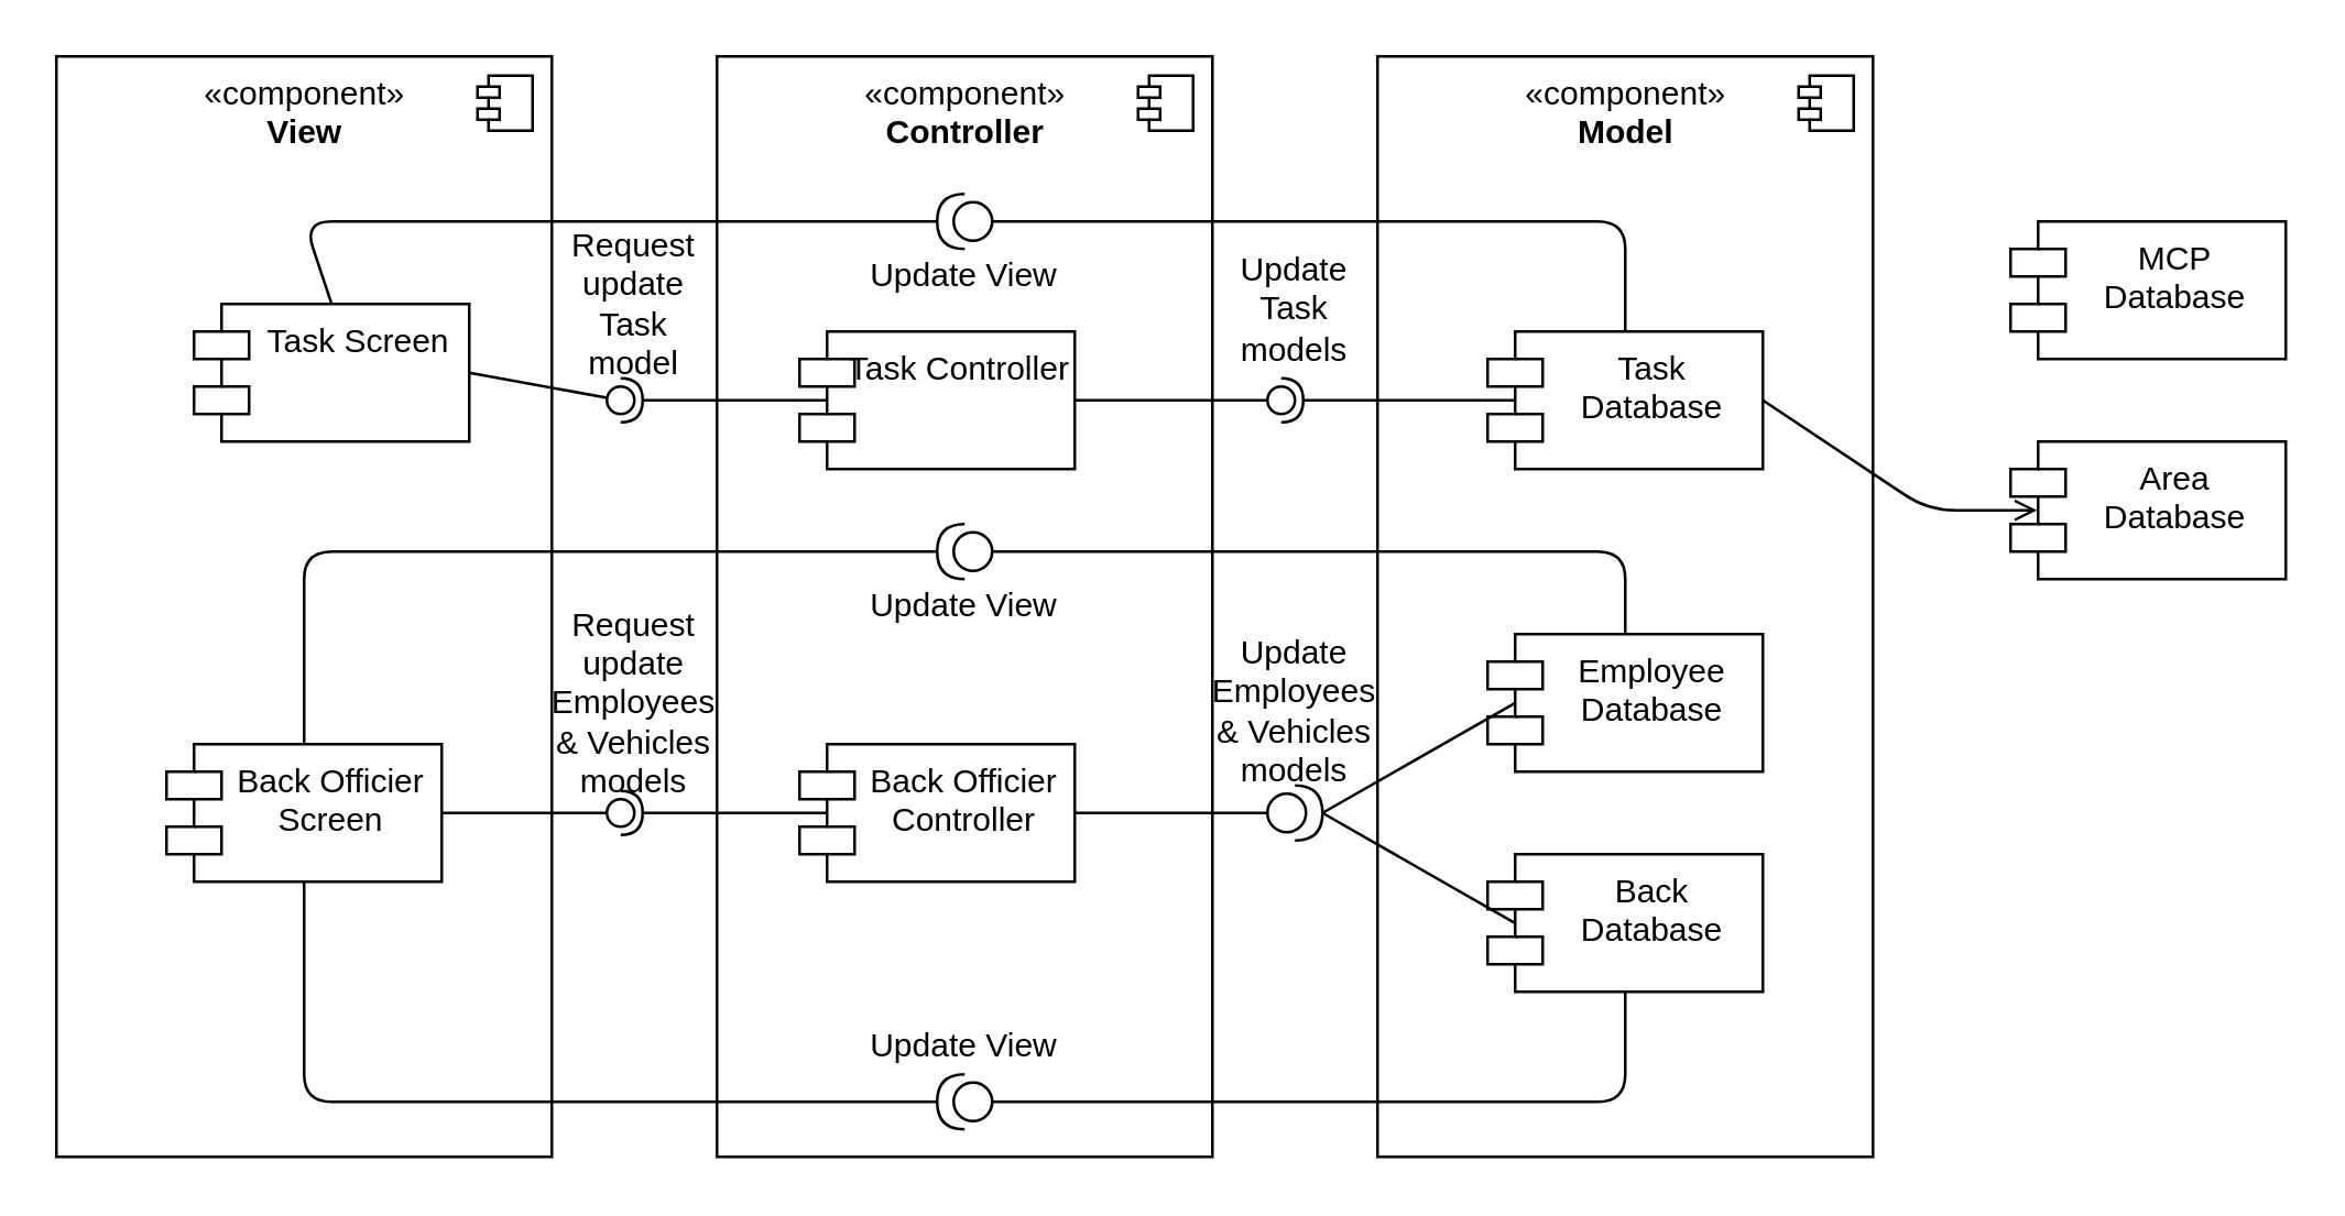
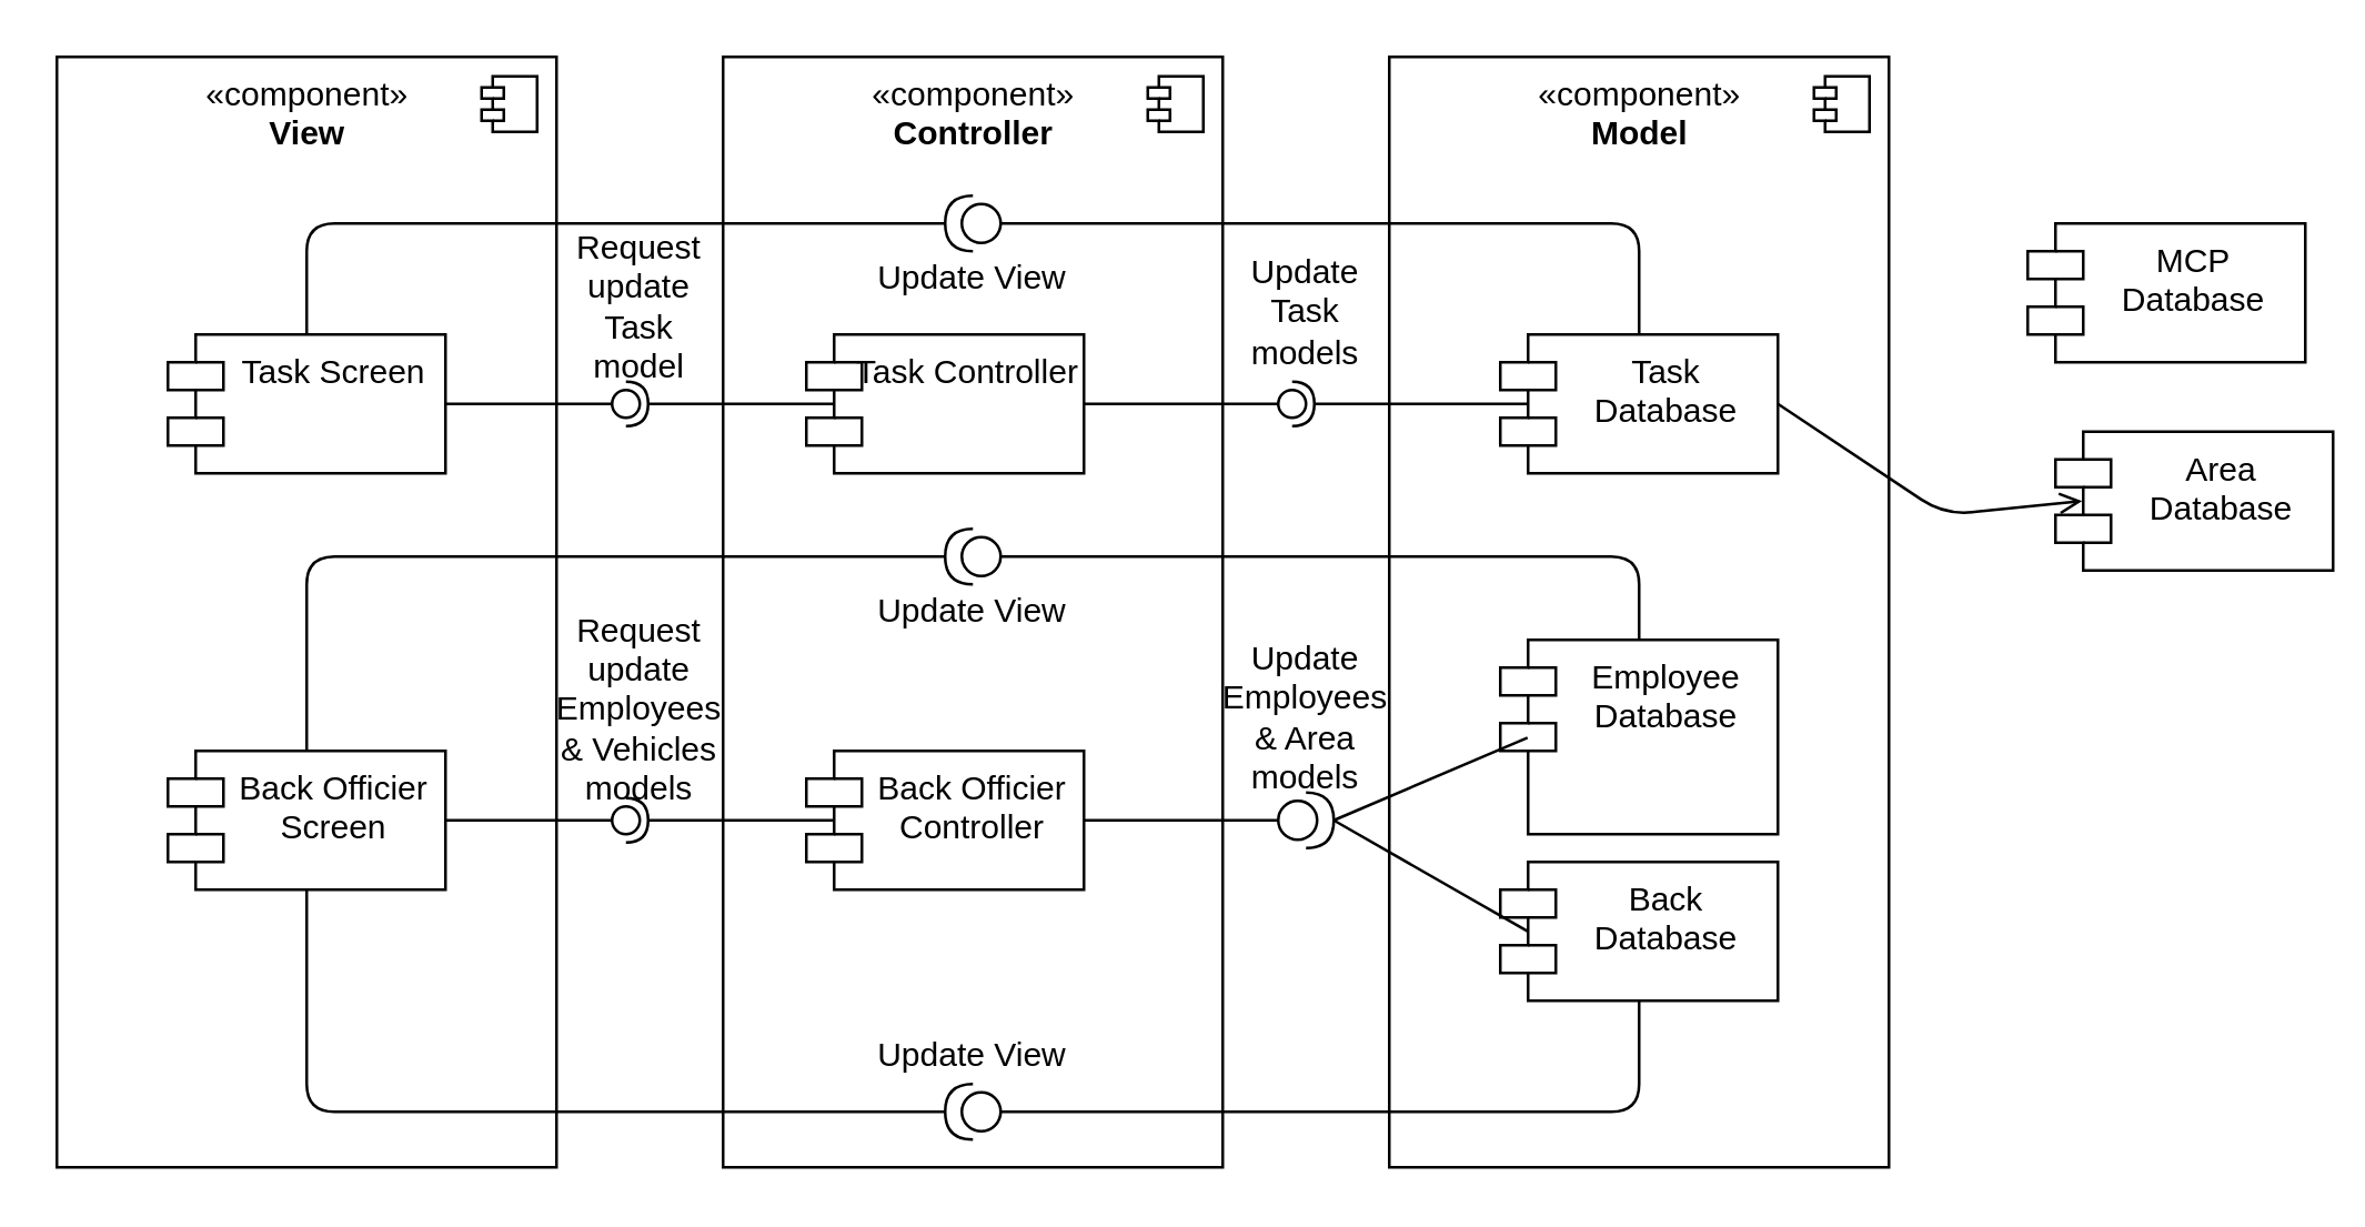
  <mxCell id="0" />
  <mxCell id="1" parent="0" />
  <mxCell id="2" value="Request update Employees &amp;amp; Vehicles models" style="text;html=1;strokeColor=none;fillColor=none;align=center;verticalAlign=middle;whiteSpace=wrap;rounded=0;" parent="1" vertex="1"><mxGeometry x="200" y="215" width="60" height="80" as="geometry" /></mxCell>
  <mxCell id="3" value="«component»&lt;br&gt;&lt;b&gt;Model&lt;br&gt;&lt;br&gt;&lt;/b&gt;" style="html=1;dropTarget=0;verticalAlign=top;" parent="1" vertex="1"><mxGeometry x="500" y="20" width="180" height="400" as="geometry" /></mxCell>
  <mxCell id="4" value="" style="shape=module;jettyWidth=8;jettyHeight=4;" parent="3" vertex="1"><mxGeometry x="1" width="20" height="20" relative="1" as="geometry"><mxPoint x="-27" y="7" as="offset" /></mxGeometry></mxCell>
  <mxCell id="5" value="«component»&lt;br&gt;&lt;b&gt;Controller&lt;/b&gt;" style="html=1;dropTarget=0;verticalAlign=top;" parent="1" vertex="1"><mxGeometry x="260" y="20" width="180" height="400" as="geometry" /></mxCell>
  <mxCell id="6" value="" style="shape=module;jettyWidth=8;jettyHeight=4;" parent="5" vertex="1"><mxGeometry x="1" width="20" height="20" relative="1" as="geometry"><mxPoint x="-27" y="7" as="offset" /></mxGeometry></mxCell>
  <mxCell id="7" value="«component»&lt;br&gt;&lt;b&gt;View&lt;/b&gt;" style="html=1;dropTarget=0;verticalAlign=top;" parent="1" vertex="1"><mxGeometry x="20" y="20" width="180" height="400" as="geometry" /></mxCell>
  <mxCell id="8" value="" style="shape=module;jettyWidth=8;jettyHeight=4;" parent="7" vertex="1"><mxGeometry x="1" width="20" height="20" relative="1" as="geometry"><mxPoint x="-27" y="7" as="offset" /></mxGeometry></mxCell>
- <mxCell id="9" value="Task Screen" style="shape=module;align=left;spacingLeft=20;align=center;verticalAlign=top;" parent="1" vertex="1"><mxGeometry x="70" y="110" width="100" height="50" as="geometry" /></mxCell>
+ <mxCell id="9" value="Task Screen" style="shape=module;align=left;spacingLeft=20;align=center;verticalAlign=top;" parent="1" vertex="1"><mxGeometry x="60" y="120" width="100" height="50" as="geometry" /></mxCell>
  <mxCell id="10" value="Task Controller " style="shape=module;align=left;spacingLeft=20;align=center;verticalAlign=top;" parent="1" vertex="1"><mxGeometry x="290" y="120" width="100" height="50" as="geometry" /></mxCell>
  <mxCell id="11" value="" style="rounded=0;orthogonalLoop=1;jettySize=auto;html=1;endArrow=none;endFill=0;sketch=0;sourcePerimeterSpacing=0;targetPerimeterSpacing=0;exitX=1;exitY=0.5;exitDx=0;exitDy=0;" parent="1" source="9" target="13" edge="1"><mxGeometry relative="1" as="geometry"><mxPoint x="211" y="145" as="sourcePoint" /></mxGeometry></mxCell>
  <mxCell id="12" value="" style="rounded=0;orthogonalLoop=1;jettySize=auto;html=1;endArrow=halfCircle;endFill=0;entryX=0.5;entryY=0.5;endSize=6;strokeWidth=1;sketch=0;exitX=0.1;exitY=0.5;exitDx=0;exitDy=0;exitPerimeter=0;" parent="1" source="10" target="13" edge="1"><mxGeometry relative="1" as="geometry"><mxPoint x="251" y="145" as="sourcePoint" /></mxGeometry></mxCell>
  <mxCell id="13" value="" style="ellipse;whiteSpace=wrap;html=1;align=center;aspect=fixed;resizable=0;points=[];outlineConnect=0;sketch=0;" parent="1" vertex="1"><mxGeometry x="220" y="140" width="10" height="10" as="geometry" /></mxCell>
  <mxCell id="14" value="Task&#10;Database" style="shape=module;align=left;spacingLeft=20;align=center;verticalAlign=top;" parent="1" vertex="1"><mxGeometry x="540" y="120" width="100" height="50" as="geometry" /></mxCell>
  <mxCell id="15" value="" style="rounded=0;orthogonalLoop=1;jettySize=auto;html=1;endArrow=none;endFill=0;sketch=0;sourcePerimeterSpacing=0;targetPerimeterSpacing=0;exitX=1;exitY=0.5;exitDx=0;exitDy=0;" parent="1" source="10" target="17" edge="1"><mxGeometry relative="1" as="geometry"><mxPoint x="390" y="145" as="sourcePoint" /></mxGeometry></mxCell>
  <mxCell id="16" value="" style="rounded=0;orthogonalLoop=1;jettySize=auto;html=1;endArrow=halfCircle;endFill=0;entryX=0.5;entryY=0.5;endSize=6;strokeWidth=1;sketch=0;exitX=0.1;exitY=0.5;exitDx=0;exitDy=0;exitPerimeter=0;" parent="1" source="14" target="17" edge="1"><mxGeometry relative="1" as="geometry"><mxPoint x="451" y="145" as="sourcePoint" /></mxGeometry></mxCell>
  <mxCell id="17" value="" style="ellipse;whiteSpace=wrap;html=1;align=center;aspect=fixed;resizable=0;points=[];outlineConnect=0;sketch=0;" parent="1" vertex="1"><mxGeometry x="460" y="140" width="10" height="10" as="geometry" /></mxCell>
  <mxCell id="18" value="Back Officier&#10;Screen" style="shape=module;align=left;spacingLeft=20;align=center;verticalAlign=top;" parent="1" vertex="1"><mxGeometry x="60" y="270" width="100" height="50" as="geometry" /></mxCell>
  <mxCell id="19" value="Back Officier&#10;Controller" style="shape=module;align=left;spacingLeft=20;align=center;verticalAlign=top;" parent="1" vertex="1"><mxGeometry x="290" y="270" width="100" height="50" as="geometry" /></mxCell>
  <mxCell id="20" value="" style="rounded=0;orthogonalLoop=1;jettySize=auto;html=1;endArrow=none;endFill=0;sketch=0;sourcePerimeterSpacing=0;targetPerimeterSpacing=0;exitX=1;exitY=0.5;exitDx=0;exitDy=0;" parent="1" source="18" target="22" edge="1"><mxGeometry relative="1" as="geometry"><mxPoint x="211" y="295" as="sourcePoint" /></mxGeometry></mxCell>
  <mxCell id="21" value="" style="rounded=0;orthogonalLoop=1;jettySize=auto;html=1;endArrow=halfCircle;endFill=0;entryX=0.5;entryY=0.5;endSize=6;strokeWidth=1;sketch=0;exitX=0.1;exitY=0.5;exitDx=0;exitDy=0;exitPerimeter=0;" parent="1" source="19" target="22" edge="1"><mxGeometry relative="1" as="geometry"><mxPoint x="251" y="295" as="sourcePoint" /></mxGeometry></mxCell>
  <mxCell id="22" value="" style="ellipse;whiteSpace=wrap;html=1;align=center;aspect=fixed;resizable=0;points=[];outlineConnect=0;sketch=0;" parent="1" vertex="1"><mxGeometry x="220" y="290" width="10" height="10" as="geometry" /></mxCell>
- <mxCell id="23" value="Employee&#10;Database" style="shape=module;align=left;spacingLeft=20;align=center;verticalAlign=top;" parent="1" vertex="1"><mxGeometry x="540" y="230" width="100" height="50" as="geometry" /></mxCell>
+ <mxCell id="23" value="Employee&#10;Database" style="shape=module;align=left;spacingLeft=20;align=center;verticalAlign=top;" parent="1" vertex="1"><mxGeometry x="540" y="230" width="100" height="70" as="geometry" /></mxCell>
  <mxCell id="24" value="Back &#10;Database" style="shape=module;align=left;spacingLeft=20;align=center;verticalAlign=top;" parent="1" vertex="1"><mxGeometry x="540" y="310" width="100" height="50" as="geometry" /></mxCell>
  <mxCell id="25" value="" style="shape=providedRequiredInterface;html=1;verticalLabelPosition=bottom;sketch=0;" parent="1" vertex="1"><mxGeometry x="460" y="285" width="20" height="20" as="geometry" /></mxCell>
  <mxCell id="26" value="" style="endArrow=none;html=1;exitX=1;exitY=0.5;exitDx=0;exitDy=0;entryX=0;entryY=0.5;entryDx=0;entryDy=0;entryPerimeter=0;" parent="1" source="19" target="25" edge="1"><mxGeometry width="50" height="50" relative="1" as="geometry"><mxPoint x="400" y="310" as="sourcePoint" /><mxPoint x="450" y="260" as="targetPoint" /></mxGeometry></mxCell>
  <mxCell id="27" value="" style="endArrow=none;html=1;entryX=1;entryY=0.5;entryDx=0;entryDy=0;entryPerimeter=0;exitX=0.098;exitY=0.503;exitDx=0;exitDy=0;exitPerimeter=0;" parent="1" source="23" target="25" edge="1"><mxGeometry width="50" height="50" relative="1" as="geometry"><mxPoint x="470" y="295" as="sourcePoint" /><mxPoint x="470" y="250" as="targetPoint" /></mxGeometry></mxCell>
  <mxCell id="28" value="" style="endArrow=none;html=1;exitX=1;exitY=0.5;exitDx=0;exitDy=0;exitPerimeter=0;entryX=0.098;entryY=0.499;entryDx=0;entryDy=0;entryPerimeter=0;" parent="1" source="25" target="24" edge="1"><mxGeometry width="50" height="50" relative="1" as="geometry"><mxPoint x="450" y="300" as="sourcePoint" /><mxPoint x="500" y="250" as="targetPoint" /></mxGeometry></mxCell>
  <mxCell id="29" value="" style="shape=providedRequiredInterface;html=1;verticalLabelPosition=bottom;sketch=0;flipV=1;flipH=1;" parent="1" vertex="1"><mxGeometry x="340" y="70" width="20" height="20" as="geometry" /></mxCell>
  <mxCell id="30" value="" style="endArrow=none;html=1;exitX=0.5;exitY=0;exitDx=0;exitDy=0;entryX=1;entryY=0.5;entryDx=0;entryDy=0;entryPerimeter=0;" parent="1" source="9" target="29" edge="1"><mxGeometry width="50" height="50" relative="1" as="geometry"><mxPoint x="240" y="80" as="sourcePoint" /><mxPoint x="290" y="30" as="targetPoint" /><Array as="points"><mxPoint x="110" y="80" /></Array></mxGeometry></mxCell>
  <mxCell id="31" value="" style="endArrow=none;html=1;entryX=0.5;entryY=0;entryDx=0;entryDy=0;exitX=0;exitY=0.5;exitDx=0;exitDy=0;exitPerimeter=0;" parent="1" source="29" target="14" edge="1"><mxGeometry width="50" height="50" relative="1" as="geometry"><mxPoint x="310" y="120" as="sourcePoint" /><mxPoint x="360" y="70" as="targetPoint" /><Array as="points"><mxPoint x="590" y="80" /></Array></mxGeometry></mxCell>
  <mxCell id="32" value="" style="endArrow=none;html=1;entryX=0.5;entryY=0;entryDx=0;entryDy=0;exitX=0;exitY=0.5;exitDx=0;exitDy=0;exitPerimeter=0;" parent="1" source="33" target="23" edge="1"><mxGeometry width="50" height="50" relative="1" as="geometry"><mxPoint x="350" y="230" as="sourcePoint" /><mxPoint x="531" y="270" as="targetPoint" /><Array as="points"><mxPoint x="590" y="200" /></Array></mxGeometry></mxCell>
  <mxCell id="33" value="" style="shape=providedRequiredInterface;html=1;verticalLabelPosition=bottom;sketch=0;flipV=1;flipH=1;" parent="1" vertex="1"><mxGeometry x="340" y="190" width="20" height="20" as="geometry" /></mxCell>
  <mxCell id="34" value="" style="endArrow=none;html=1;entryX=1;entryY=0.5;entryDx=0;entryDy=0;entryPerimeter=0;exitX=0.5;exitY=0;exitDx=0;exitDy=0;" parent="1" source="18" target="33" edge="1"><mxGeometry width="50" height="50" relative="1" as="geometry"><mxPoint x="140" y="260" as="sourcePoint" /><mxPoint x="290" y="180" as="targetPoint" /><Array as="points"><mxPoint x="110" y="200" /></Array></mxGeometry></mxCell>
  <mxCell id="35" value="" style="endArrow=none;html=1;entryX=0.5;entryY=1;entryDx=0;entryDy=0;exitX=0;exitY=0.5;exitDx=0;exitDy=0;exitPerimeter=0;" parent="1" source="36" target="24" edge="1"><mxGeometry width="50" height="50" relative="1" as="geometry"><mxPoint x="350" y="430" as="sourcePoint" /><mxPoint x="531" y="430" as="targetPoint" /><Array as="points"><mxPoint x="590" y="400" /></Array></mxGeometry></mxCell>
  <mxCell id="36" value="" style="shape=providedRequiredInterface;html=1;verticalLabelPosition=bottom;sketch=0;flipV=1;flipH=1;" parent="1" vertex="1"><mxGeometry x="340" y="390" width="20" height="20" as="geometry" /></mxCell>
  <mxCell id="37" value="" style="endArrow=none;html=1;entryX=1;entryY=0.5;entryDx=0;entryDy=0;entryPerimeter=0;exitX=0.5;exitY=1;exitDx=0;exitDy=0;" parent="1" source="18" target="36" edge="1"><mxGeometry width="50" height="50" relative="1" as="geometry"><mxPoint x="131" y="470" as="sourcePoint" /><mxPoint x="290" y="380" as="targetPoint" /><Array as="points"><mxPoint x="110" y="400" /></Array></mxGeometry></mxCell>
  <mxCell id="38" value="MCP&#10;Database" style="shape=module;align=left;spacingLeft=20;align=center;verticalAlign=top;" parent="1" vertex="1"><mxGeometry x="730" y="80" width="100" height="50" as="geometry" /></mxCell>
- <mxCell id="39" value="Area&#10;Database" style="shape=module;align=left;spacingLeft=20;align=center;verticalAlign=top;" parent="1" vertex="1"><mxGeometry x="730" y="160" width="100" height="50" as="geometry" /></mxCell>
+ <mxCell id="39" value="Area&#10;Database" style="shape=module;align=left;spacingLeft=20;align=center;verticalAlign=top;" parent="1" vertex="1"><mxGeometry x="740" y="155" width="100" height="50" as="geometry" /></mxCell>
  <mxCell id="40" value="" style="endArrow=open;html=1;exitX=1;exitY=0.5;exitDx=0;exitDy=0;entryX=0.096;entryY=0.5;entryDx=0;entryDy=0;entryPerimeter=0;" parent="1" source="14" target="39" edge="1"><mxGeometry width="50" height="50" relative="1" as="geometry"><mxPoint x="679" y="170" as="sourcePoint" /><mxPoint x="729" y="120" as="targetPoint" /><Array as="points"><mxPoint x="700" y="185" /></Array></mxGeometry></mxCell>
  <mxCell id="41" value="Request update Task model" style="text;html=1;strokeColor=none;fillColor=none;align=center;verticalAlign=middle;whiteSpace=wrap;rounded=0;" parent="1" vertex="1"><mxGeometry x="200" y="90" width="60" height="40" as="geometry" /></mxCell>
  <mxCell id="42" value="Update Task models" style="text;html=1;strokeColor=none;fillColor=none;align=center;verticalAlign=middle;whiteSpace=wrap;rounded=0;" parent="1" vertex="1"><mxGeometry x="440" y="72" width="60" height="80" as="geometry" /></mxCell>
- <mxCell id="43" value="Update Employees &amp;amp; Vehicles models" style="text;html=1;strokeColor=none;fillColor=none;align=center;verticalAlign=middle;whiteSpace=wrap;rounded=0;" parent="1" vertex="1"><mxGeometry x="440" y="218" width="60" height="80" as="geometry" /></mxCell>
+ <mxCell id="43" value="Update Employees &amp;amp; Area models" style="text;html=1;strokeColor=none;fillColor=none;align=center;verticalAlign=middle;whiteSpace=wrap;rounded=0;" parent="1" vertex="1"><mxGeometry x="440" y="218" width="60" height="80" as="geometry" /></mxCell>
  <mxCell id="44" value="Update View" style="text;html=1;strokeColor=none;fillColor=none;align=center;verticalAlign=middle;whiteSpace=wrap;rounded=0;" parent="1" vertex="1"><mxGeometry x="310" y="90" width="80" height="20" as="geometry" /></mxCell>
  <mxCell id="45" value="Update View" style="text;html=1;strokeColor=none;fillColor=none;align=center;verticalAlign=middle;whiteSpace=wrap;rounded=0;" parent="1" vertex="1"><mxGeometry x="310" y="210" width="80" height="20" as="geometry" /></mxCell>
  <mxCell id="46" value="Update View" style="text;html=1;strokeColor=none;fillColor=none;align=center;verticalAlign=middle;whiteSpace=wrap;rounded=0;" parent="1" vertex="1"><mxGeometry x="310" y="370" width="80" height="20" as="geometry" /></mxCell>
